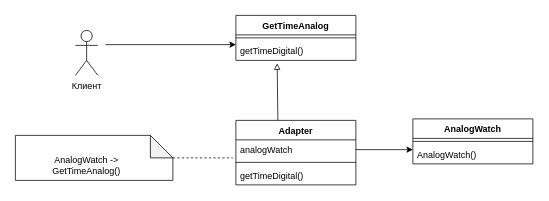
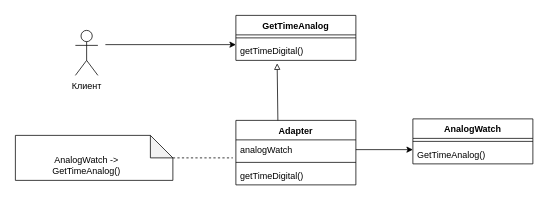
  <mxCell id="0" />
  <mxCell id="1" parent="0" />
  <mxCell id="2" value="Клиент" style="shape=umlActor;verticalLabelPosition=bottom;verticalAlign=top;html=1;outlineConnect=0;" vertex="1" parent="1"><mxGeometry x="100" y="40" width="30" height="60" as="geometry" /></mxCell>
  <mxCell id="3" value="" style="shape=note;whiteSpace=wrap;html=1;backgroundOutline=1;darkOpacity=0.05;" vertex="1" parent="1"><mxGeometry x="20" y="180" width="210" height="60" as="geometry" /></mxCell>
  <mxCell id="4" value="AnalogWatch -&amp;gt; GetTimeAnalog()" style="text;html=1;strokeColor=none;fillColor=none;align=center;verticalAlign=middle;whiteSpace=wrap;rounded=0;" vertex="1" parent="1"><mxGeometry x="85" y="205" width="60" height="30" as="geometry" /></mxCell>
  <mxCell id="5" value="Adapter" style="swimlane;fontStyle=1;align=center;verticalAlign=top;childLayout=stackLayout;horizontal=1;startSize=26;horizontalStack=0;resizeParent=1;resizeParentMax=0;resizeLast=0;collapsible=1;marginBottom=0;" vertex="1" parent="1"><mxGeometry x="314" y="160" width="160" height="86" as="geometry" /></mxCell>
  <mxCell id="6" value="analogWatch" style="text;strokeColor=none;fillColor=none;align=left;verticalAlign=top;spacingLeft=4;spacingRight=4;overflow=hidden;rotatable=0;points=[[0,0.5],[1,0.5]];portConstraint=eastwest;" vertex="1" parent="5"><mxGeometry y="26" width="160" height="26" as="geometry" /></mxCell>
  <mxCell id="7" value="" style="line;strokeWidth=1;fillColor=none;align=left;verticalAlign=middle;spacingTop=-1;spacingLeft=3;spacingRight=3;rotatable=0;labelPosition=right;points=[];portConstraint=eastwest;" vertex="1" parent="5"><mxGeometry y="52" width="160" height="8" as="geometry" /></mxCell>
  <mxCell id="8" value="getTimeDigital()" style="text;strokeColor=none;fillColor=none;align=left;verticalAlign=top;spacingLeft=4;spacingRight=4;overflow=hidden;rotatable=0;points=[[0,0.5],[1,0.5]];portConstraint=eastwest;" vertex="1" parent="5"><mxGeometry y="60" width="160" height="26" as="geometry" /></mxCell>
  <mxCell id="9" value="GetTimeAnalog" style="swimlane;fontStyle=1;align=center;verticalAlign=top;childLayout=stackLayout;horizontal=1;startSize=26;horizontalStack=0;resizeParent=1;resizeParentMax=0;resizeLast=0;collapsible=1;marginBottom=0;" vertex="1" parent="1"><mxGeometry x="314" y="20" width="160" height="60" as="geometry" /></mxCell>
  <mxCell id="10" value="" style="line;strokeWidth=1;fillColor=none;align=left;verticalAlign=middle;spacingTop=-1;spacingLeft=3;spacingRight=3;rotatable=0;labelPosition=right;points=[];portConstraint=eastwest;" vertex="1" parent="9"><mxGeometry y="26" width="160" height="8" as="geometry" /></mxCell>
  <mxCell id="11" value="getTimeDigital()" style="text;strokeColor=none;fillColor=none;align=left;verticalAlign=top;spacingLeft=4;spacingRight=4;overflow=hidden;rotatable=0;points=[[0,0.5],[1,0.5]];portConstraint=eastwest;" vertex="1" parent="9"><mxGeometry y="34" width="160" height="26" as="geometry" /></mxCell>
  <mxCell id="12" value="AnalogWatch" style="swimlane;fontStyle=1;align=center;verticalAlign=top;childLayout=stackLayout;horizontal=1;startSize=26;horizontalStack=0;resizeParent=1;resizeParentMax=0;resizeLast=0;collapsible=1;marginBottom=0;" vertex="1" parent="1"><mxGeometry x="550" y="158" width="160" height="60" as="geometry" /></mxCell>
  <mxCell id="13" value="" style="line;strokeWidth=1;fillColor=none;align=left;verticalAlign=middle;spacingTop=-1;spacingLeft=3;spacingRight=3;rotatable=0;labelPosition=right;points=[];portConstraint=eastwest;" vertex="1" parent="12"><mxGeometry y="26" width="160" height="8" as="geometry" /></mxCell>
- <mxCell id="14" value="AnalogWatch()" style="text;strokeColor=none;fillColor=none;align=left;verticalAlign=top;spacingLeft=4;spacingRight=4;overflow=hidden;rotatable=0;points=[[0,0.5],[1,0.5]];portConstraint=eastwest;" vertex="1" parent="12"><mxGeometry y="34" width="160" height="26" as="geometry" /></mxCell>
+ <mxCell id="14" value="GetTimeAnalog()" style="text;strokeColor=none;fillColor=none;align=left;verticalAlign=top;spacingLeft=4;spacingRight=4;overflow=hidden;rotatable=0;points=[[0,0.5],[1,0.5]];portConstraint=eastwest;" vertex="1" parent="12"><mxGeometry y="34" width="160" height="26" as="geometry" /></mxCell>
  <mxCell id="15" value="" style="endArrow=none;dashed=1;html=1;rounded=0;exitX=0;exitY=0;exitDx=210;exitDy=30;exitPerimeter=0;" edge="1" parent="1" source="3"><mxGeometry width="50" height="50" relative="1" as="geometry"><mxPoint x="240" y="220" as="sourcePoint" /><mxPoint x="310" y="210" as="targetPoint" /></mxGeometry></mxCell>
  <mxCell id="16" value="" style="endArrow=classic;html=1;rounded=0;entryX=0;entryY=0.5;entryDx=0;entryDy=0;" edge="1" parent="1"><mxGeometry width="50" height="50" relative="1" as="geometry"><mxPoint x="140" y="59" as="sourcePoint" /><mxPoint x="314" y="59" as="targetPoint" /></mxGeometry></mxCell>
  <mxCell id="17" value="" style="endArrow=classic;html=1;rounded=0;exitX=1;exitY=0.5;exitDx=0;exitDy=0;" edge="1" parent="1" source="6"><mxGeometry width="50" height="50" relative="1" as="geometry"><mxPoint x="500" y="230" as="sourcePoint" /><mxPoint x="550" y="199" as="targetPoint" /></mxGeometry></mxCell>
  <mxCell id="18" value="" style="endArrow=block;html=1;rounded=0;endFill=0;entryX=0.344;entryY=1.154;entryDx=0;entryDy=0;entryPerimeter=0;" edge="1" parent="1" target="11"><mxGeometry width="50" height="50" relative="1" as="geometry"><mxPoint x="370" y="160" as="sourcePoint" /><mxPoint x="370" y="110" as="targetPoint" /></mxGeometry></mxCell>
